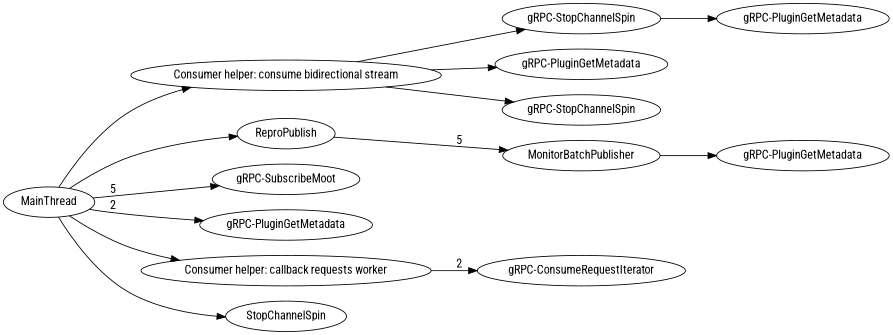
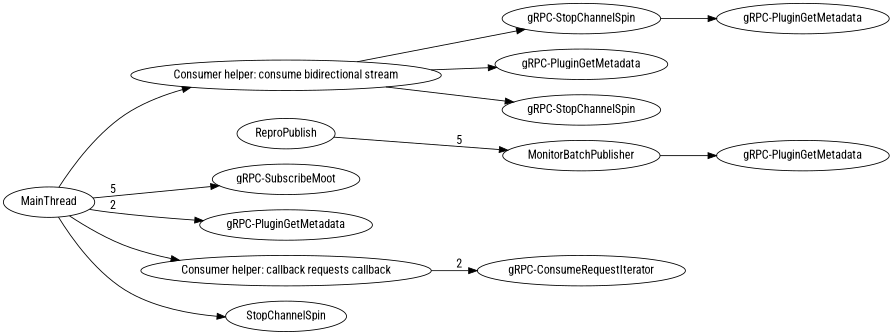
  digraph {
    fontname="Roboto Condensed"
    rankdir=LR
    node [fontname="Roboto Condensed"]
    edge [fontname="Roboto Condensed"]
    n1 [label="gRPC-StopChannelSpin"]
    n2 [label="gRPC-PluginGetMetadata"]
    "Consumer helper: consume bidirectional stream"
    n4 [label="gRPC-PluginGetMetadata"]
    n5 [label="gRPC-StopChannelSpin"]
    n6 [label="gRPC-ConsumeRequestIterator"]
    n7 [label=MonitorBatchPublisher]
    n8 [label="gRPC-PluginGetMetadata"]
    n9 [label=ReproPublish]
    MainThread
    n11 [label="gRPC-SubscribeMoot"]
    n12 [label="gRPC-PluginGetMetadata"]
-   "Consumer helper: callback requests worker"
+   "Consumer helper: callback requests worker" [label="Consumer helper: callback requests callback"]
    n14 [label=StopChannelSpin]
    n1 -> n2
    "Consumer helper: consume bidirectional stream" -> n1
    "Consumer helper: consume bidirectional stream" -> n4
    "Consumer helper: consume bidirectional stream" -> n5
    n7 -> n8
    n9 -> n7 [label=5]
    MainThread -> "Consumer helper: consume bidirectional stream"
-   MainThread -> n9
    MainThread -> n11 [label=5]
    MainThread -> n12 [label=2]
    MainThread -> "Consumer helper: callback requests worker"
    MainThread -> n14
    "Consumer helper: callback requests worker" -> n6 [label=2]
  }
